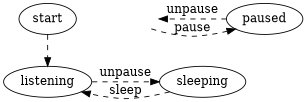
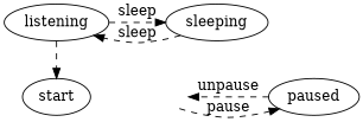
  digraph {
    edge [style=dashed]
    start
    global [style=invis]
    n3 [label=paused]
    n4 [label=listening]
    n5 [label=sleeping]
    subgraph sub_1 {
      rank=same
      start
      global
      n3
    }
    subgraph sub_2 {
      rank=same
      n4
      n5
    }
-   start -> n4
+   n4 -> start
    global -> n3 [label=pause]
    n3 -> global [label=unpause]
-   n4 -> n5 [label=unpause]
+   n4 -> n5 [label=sleep]
    n5 -> n4 [label=sleep]
  }
